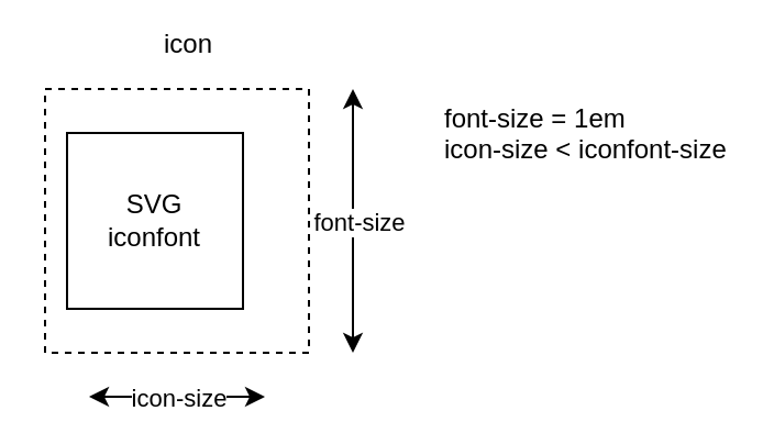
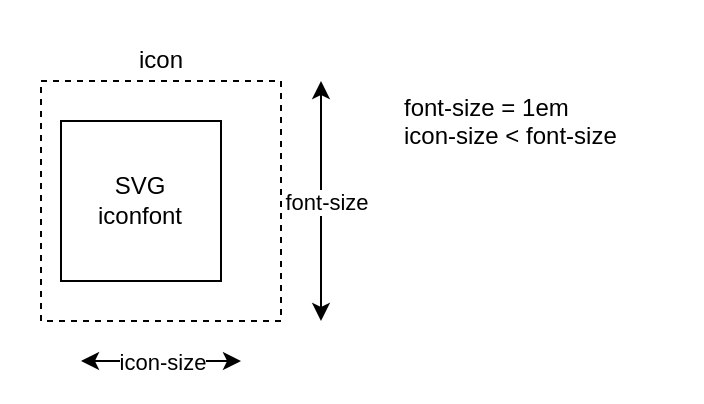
  <mxCell id="0" />
  <mxCell id="1" parent="0" />
  <mxCell id="2" value="" style="rounded=0;whiteSpace=wrap;html=1;dashed=1;" vertex="1" parent="1"><mxGeometry x="20" y="40" width="120" height="120" as="geometry" /></mxCell>
- <mxCell id="3" value="icon" style="text;html=1;align=center;verticalAlign=middle;resizable=0;points=[];autosize=1;strokeColor=none;fillColor=none;spacing=0;labelBorderColor=none;dashed=1;" vertex="1" parent="1"><mxGeometry x="65" y="10" width="40" height="20" as="geometry" /></mxCell>
+ <mxCell id="3" value="icon" style="text;html=1;align=center;verticalAlign=middle;resizable=0;points=[];autosize=1;strokeColor=none;fillColor=none;spacing=0;labelBorderColor=none;dashed=1;" vertex="1" parent="1"><mxGeometry x="60" y="20" width="40" height="20" as="geometry" /></mxCell>
  <mxCell id="4" value="SVG&lt;br&gt;iconfont" style="rounded=0;whiteSpace=wrap;html=1;" vertex="1" parent="1"><mxGeometry x="30" y="60" width="80" height="80" as="geometry" /></mxCell>
  <mxCell id="5" value="" style="endArrow=classic;startArrow=classic;html=1;" edge="1" parent="1"><mxGeometry width="50" height="50" relative="1" as="geometry"><mxPoint x="160" y="160" as="sourcePoint" /><mxPoint x="160" y="40" as="targetPoint" /></mxGeometry></mxCell>
  <mxCell id="6" value="font-size" style="edgeLabel;html=1;align=center;verticalAlign=middle;resizable=0;points=[];" vertex="1" connectable="0" parent="5"><mxGeometry x="-0.319" y="-2" relative="1" as="geometry"><mxPoint y="-19" as="offset" /></mxGeometry></mxCell>
  <mxCell id="7" value="" style="endArrow=classic;startArrow=classic;html=1;" edge="1" parent="1"><mxGeometry width="50" height="50" relative="1" as="geometry"><mxPoint x="120" y="180" as="sourcePoint" /><mxPoint x="40" y="180" as="targetPoint" /></mxGeometry></mxCell>
  <mxCell id="8" value="icon-size" style="edgeLabel;html=1;align=center;verticalAlign=middle;resizable=0;points=[];" vertex="1" connectable="0" parent="7"><mxGeometry x="-0.454" y="-4" relative="1" as="geometry"><mxPoint x="-18" y="4" as="offset" /></mxGeometry></mxCell>
- <mxCell id="9" value="font-size = 1em&lt;br&gt;icon-size &amp;lt; iconfont-size&lt;br&gt;" style="text;html=1;align=left;verticalAlign=top;resizable=0;points=[];autosize=1;strokeColor=none;fillColor=none;" vertex="1" parent="1"><mxGeometry x="200" y="40" width="130" height="40" as="geometry" /></mxCell>
+ <mxCell id="9" value="font-size = 1em&lt;br&gt;icon-size &amp;lt; font-size&lt;br&gt;" style="text;html=1;align=left;verticalAlign=top;resizable=0;points=[];autosize=1;strokeColor=none;fillColor=none;" vertex="1" parent="1"><mxGeometry x="200" y="40" width="130" height="40" as="geometry" /></mxCell>
